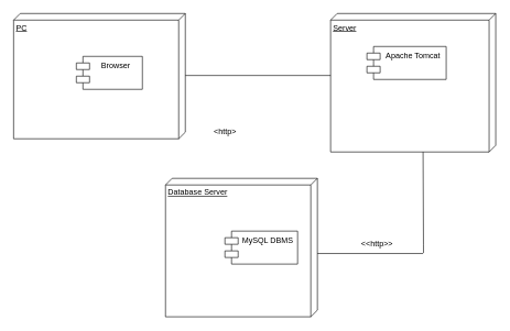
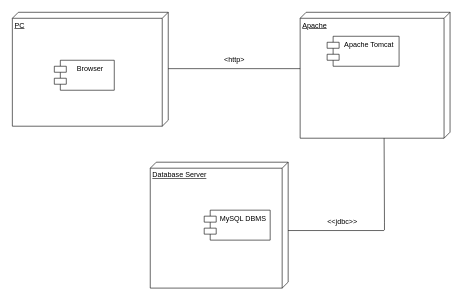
  <mxCell id="0" />
  <mxCell id="1" parent="0" />
  <mxCell id="2" value="Database Server" style="verticalAlign=top;align=left;spacingTop=8;spacingLeft=2;spacingRight=12;shape=cube;size=10;direction=south;fontStyle=4;html=1;" vertex="1" parent="1"><mxGeometry x="250" y="270" width="230" height="210" as="geometry" /></mxCell>
- <mxCell id="3" value="Server" style="verticalAlign=top;align=left;spacingTop=8;spacingLeft=2;spacingRight=12;shape=cube;size=10;direction=south;fontStyle=4;html=1;" vertex="1" parent="1"><mxGeometry x="500" y="20" width="250" height="210" as="geometry" /></mxCell>
+ <mxCell id="3" value="Apache" style="verticalAlign=top;align=left;spacingTop=8;spacingLeft=2;spacingRight=12;shape=cube;size=10;direction=south;fontStyle=4;html=1;" vertex="1" parent="1"><mxGeometry x="500" y="20" width="250" height="210" as="geometry" /></mxCell>
  <mxCell id="4" value="PC" style="verticalAlign=top;align=left;spacingTop=8;spacingLeft=2;spacingRight=12;shape=cube;size=10;direction=south;fontStyle=4;html=1;" vertex="1" parent="1"><mxGeometry x="20" y="20" width="260" height="190" as="geometry" /></mxCell>
- <mxCell id="5" value="Apache Tomcat" style="shape=module;align=left;spacingLeft=20;align=center;verticalAlign=top;" vertex="1" parent="1"><mxGeometry x="555" y="70" width="120" height="50" as="geometry" /></mxCell>
- <mxCell id="6" value="Browser" style="shape=module;align=left;spacingLeft=20;align=center;verticalAlign=top;" vertex="1" parent="1"><mxGeometry x="115" y="85" width="100" height="50" as="geometry" /></mxCell>
+ <mxCell id="5" value="Apache Tomcat" style="shape=module;align=left;spacingLeft=20;align=center;verticalAlign=top;" vertex="1" parent="1"><mxGeometry x="545" y="60" width="120" height="50" as="geometry" /></mxCell>
+ <mxCell id="6" value="Browser" style="shape=module;align=left;spacingLeft=20;align=center;verticalAlign=top;" vertex="1" parent="1"><mxGeometry x="90" y="100" width="100" height="50" as="geometry" /></mxCell>
  <mxCell id="7" value="MySQL DBMS" style="shape=module;align=left;spacingLeft=20;align=center;verticalAlign=top;" vertex="1" parent="1"><mxGeometry x="340" y="350" width="110" height="50" as="geometry" /></mxCell>
  <mxCell id="8" value="" style="line;strokeWidth=1;fillColor=none;align=left;verticalAlign=middle;spacingTop=-1;spacingLeft=3;spacingRight=3;rotatable=0;labelPosition=right;points=[];portConstraint=eastwest;" vertex="1" parent="1"><mxGeometry x="280" y="110" width="220" height="8" as="geometry" /></mxCell>
  <mxCell id="9" value="" style="line;strokeWidth=1;fillColor=none;align=left;verticalAlign=middle;spacingTop=-1;spacingLeft=3;spacingRight=3;rotatable=0;labelPosition=right;points=[];portConstraint=eastwest;" vertex="1" parent="1"><mxGeometry x="480" y="380" width="160" height="8" as="geometry" /></mxCell>
  <mxCell id="10" value="" style="endArrow=none;html=1;rounded=0;edgeStyle=orthogonalEdgeStyle;exitX=1.004;exitY=0.4;exitDx=0;exitDy=0;exitPerimeter=0;" edge="1" parent="1" source="9"><mxGeometry width="50" height="50" relative="1" as="geometry"><mxPoint x="640" y="340" as="sourcePoint" /><mxPoint x="640" y="230" as="targetPoint" /><Array as="points"><mxPoint x="641" y="370" /><mxPoint x="640" y="370" /></Array></mxGeometry></mxCell>
- <mxCell id="11" value="&amp;lt;&amp;lt;http&amp;gt;&amp;gt;" style="text;html=1;align=center;verticalAlign=middle;resizable=0;points=[];autosize=1;strokeColor=none;fillColor=none;" vertex="1" parent="1"><mxGeometry x="535" y="360" width="70" height="20" as="geometry" /></mxCell>
- <mxCell id="12" value="&amp;lt;http&amp;gt;" style="text;html=1;align=center;verticalAlign=middle;resizable=0;points=[];autosize=1;strokeColor=none;fillColor=none;" vertex="1" parent="1"><mxGeometry x="315" y="190" width="50" height="20" as="geometry" /></mxCell>
+ <mxCell id="11" value="&amp;lt;&amp;lt;jdbc&amp;gt;&amp;gt;" style="text;html=1;align=center;verticalAlign=middle;resizable=0;points=[];autosize=1;strokeColor=none;fillColor=none;" vertex="1" parent="1"><mxGeometry x="535" y="360" width="70" height="20" as="geometry" /></mxCell>
+ <mxCell id="12" value="&amp;lt;http&amp;gt;" style="text;html=1;align=center;verticalAlign=middle;resizable=0;points=[];autosize=1;strokeColor=none;fillColor=none;" vertex="1" parent="1"><mxGeometry x="365" y="90" width="50" height="20" as="geometry" /></mxCell>
